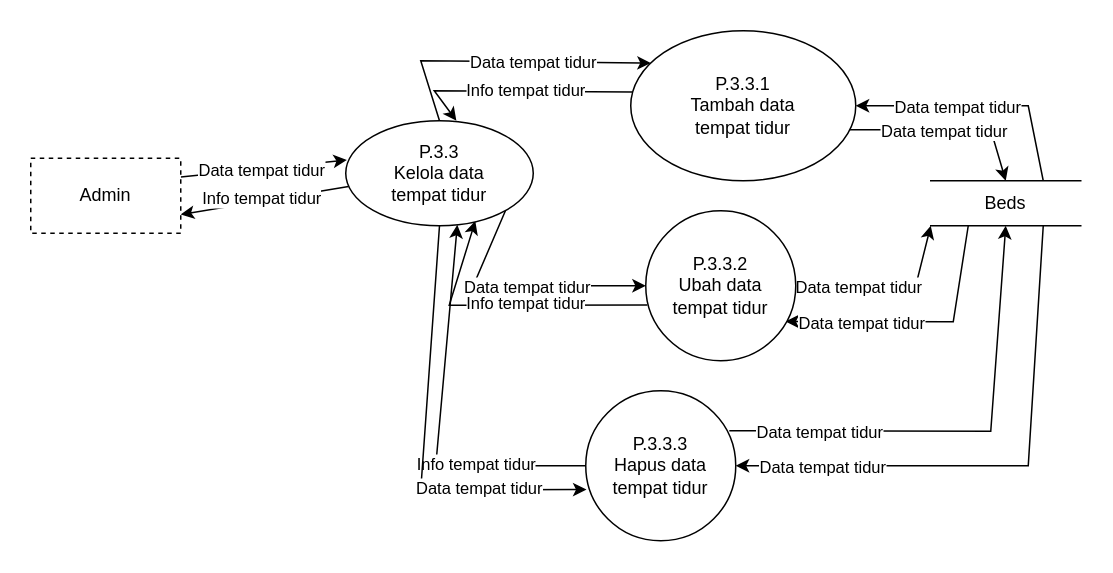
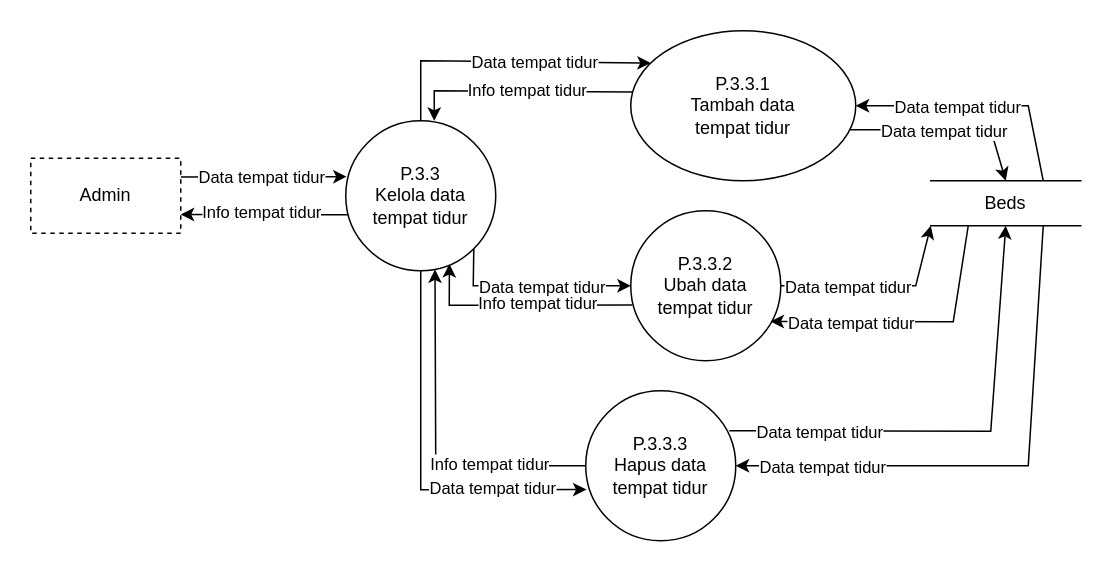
  <mxCell id="0" />
  <mxCell id="1" parent="0" />
  <mxCell id="2" value="" style="endArrow=classic;html=1;rounded=0;curved=0;jumpStyle=arc;exitX=1;exitY=0.25;exitDx=0;exitDy=0;entryX=0.006;entryY=0.373;entryDx=0;entryDy=0;entryPerimeter=0;" parent="1" source="31" target="30" edge="1"><mxGeometry width="50" height="50" relative="1" as="geometry"><mxPoint x="160" y="290" as="sourcePoint" /><mxPoint x="210" y="240" as="targetPoint" /></mxGeometry></mxCell>
  <mxCell id="3" value="Data tempat tidur" style="edgeLabel;html=1;align=center;verticalAlign=middle;resizable=0;points=[];" parent="2" vertex="1" connectable="0"><mxGeometry x="-0.133" relative="1" as="geometry"><mxPoint x="6" as="offset" /></mxGeometry></mxCell>
  <mxCell id="4" value="" style="endArrow=classic;html=1;rounded=0;curved=0;jumpStyle=arc;exitX=0.009;exitY=0.408;exitDx=0;exitDy=0;entryX=0.59;entryY=0;entryDx=0;entryDy=0;entryPerimeter=0;exitPerimeter=0;" parent="1" source="33" target="30" edge="1"><mxGeometry width="50" height="50" relative="1" as="geometry"><mxPoint x="340" y="60" as="sourcePoint" /><mxPoint x="390" y="10" as="targetPoint" /><Array as="points"><mxPoint x="289" y="60" /></Array></mxGeometry></mxCell>
  <mxCell id="5" value="Info tempat tidur" style="edgeLabel;html=1;align=center;verticalAlign=middle;resizable=0;points=[];" parent="4" vertex="1" connectable="0"><mxGeometry x="-0.345" y="2" relative="1" as="geometry"><mxPoint x="-21" y="-3" as="offset" /></mxGeometry></mxCell>
  <mxCell id="6" value="" style="endArrow=classic;html=1;rounded=0;curved=0;jumpStyle=arc;exitX=0.5;exitY=0;exitDx=0;exitDy=0;entryX=0.089;entryY=0.215;entryDx=0;entryDy=0;entryPerimeter=0;" parent="1" source="30" target="33" edge="1"><mxGeometry width="50" height="50" relative="1" as="geometry"><mxPoint x="300" y="270" as="sourcePoint" /><mxPoint x="350" y="220" as="targetPoint" /><Array as="points"><mxPoint x="280" y="40" /></Array></mxGeometry></mxCell>
  <mxCell id="7" value="Data tempat tidur" style="edgeLabel;html=1;align=center;verticalAlign=middle;resizable=0;points=[];" parent="6" vertex="1" connectable="0"><mxGeometry x="0.305" y="2" relative="1" as="geometry"><mxPoint x="-11" y="2" as="offset" /></mxGeometry></mxCell>
  <mxCell id="8" value="" style="endArrow=classic;html=1;rounded=0;curved=0;jumpStyle=arc;entryX=1;entryY=0.75;entryDx=0;entryDy=0;exitX=0.015;exitY=0.627;exitDx=0;exitDy=0;exitPerimeter=0;" parent="1" source="30" target="31" edge="1"><mxGeometry width="50" height="50" relative="1" as="geometry"><mxPoint x="150" y="215" as="sourcePoint" /><mxPoint x="200" y="165" as="targetPoint" /></mxGeometry></mxCell>
  <mxCell id="9" value="Info tempat tidur" style="edgeLabel;html=1;align=center;verticalAlign=middle;resizable=0;points=[];" parent="8" vertex="1" connectable="0"><mxGeometry x="0.051" y="-2" relative="1" as="geometry"><mxPoint x="1" as="offset" /></mxGeometry></mxCell>
  <mxCell id="10" value="" style="endArrow=classic;html=1;rounded=0;curved=0;jumpStyle=arc;entryX=1;entryY=0.5;entryDx=0;entryDy=0;exitX=0.75;exitY=0;exitDx=0;exitDy=0;" parent="1" source="35" target="33" edge="1"><mxGeometry width="50" height="50" relative="1" as="geometry"><mxPoint x="635" y="50" as="sourcePoint" /><mxPoint x="685" y="0" as="targetPoint" /><Array as="points"><mxPoint x="685" y="70" /></Array></mxGeometry></mxCell>
  <mxCell id="11" value="Data tempat tidur" style="edgeLabel;html=1;align=center;verticalAlign=middle;resizable=0;points=[];" parent="10" vertex="1" connectable="0"><mxGeometry x="0.48" relative="1" as="geometry"><mxPoint x="25" as="offset" /></mxGeometry></mxCell>
  <mxCell id="12" value="" style="endArrow=classic;html=1;rounded=0;curved=0;jumpStyle=arc;entryX=0.595;entryY=0.991;entryDx=0;entryDy=0;entryPerimeter=0;exitX=0;exitY=0.5;exitDx=0;exitDy=0;" parent="1" source="34" target="30" edge="1"><mxGeometry width="50" height="50" relative="1" as="geometry"><mxPoint x="300" y="310" as="sourcePoint" /><mxPoint x="350" y="260" as="targetPoint" /><Array as="points"><mxPoint x="290" y="310" /></Array></mxGeometry></mxCell>
  <mxCell id="13" value="&lt;span style=&quot;color: rgb(0, 0, 0);&quot;&gt;Info tempat tidur&lt;/span&gt;" style="edgeLabel;html=1;align=center;verticalAlign=middle;resizable=0;points=[];" parent="12" vertex="1" connectable="0"><mxGeometry x="-0.436" y="-2" relative="1" as="geometry"><mxPoint as="offset" /></mxGeometry></mxCell>
  <mxCell id="14" value="" style="endArrow=classic;html=1;rounded=0;curved=0;jumpStyle=arc;exitX=0.011;exitY=0.628;exitDx=0;exitDy=0;exitPerimeter=0;entryX=0.691;entryY=0.955;entryDx=0;entryDy=0;entryPerimeter=0;" parent="1" source="32" target="30" edge="1"><mxGeometry width="50" height="50" relative="1" as="geometry"><mxPoint x="290" y="280" as="sourcePoint" /><mxPoint x="340" y="230" as="targetPoint" /><Array as="points"><mxPoint x="299" y="203" /></Array></mxGeometry></mxCell>
  <mxCell id="15" value="&lt;span style=&quot;color: rgb(0, 0, 0);&quot;&gt;Info tempat tidur&lt;/span&gt;" style="edgeLabel;html=1;align=center;verticalAlign=middle;resizable=0;points=[];" parent="14" vertex="1" connectable="0"><mxGeometry x="-0.14" y="-1" relative="1" as="geometry"><mxPoint as="offset" /></mxGeometry></mxCell>
  <mxCell id="16" value="" style="endArrow=classic;html=1;rounded=0;curved=0;jumpStyle=arc;entryX=0.5;entryY=0;entryDx=0;entryDy=0;exitX=0.972;exitY=0.66;exitDx=0;exitDy=0;exitPerimeter=0;" parent="1" source="33" target="35" edge="1"><mxGeometry width="50" height="50" relative="1" as="geometry"><mxPoint x="600" y="70" as="sourcePoint" /><mxPoint x="650" y="20" as="targetPoint" /><Array as="points"><mxPoint x="660" y="86" /></Array></mxGeometry></mxCell>
  <mxCell id="17" value="&lt;span style=&quot;color: rgb(0, 0, 0);&quot;&gt;Data tempat tidur&lt;/span&gt;" style="edgeLabel;html=1;align=center;verticalAlign=middle;resizable=0;points=[];" vertex="1" connectable="0" parent="16"><mxGeometry x="-0.001" relative="1" as="geometry"><mxPoint x="-2" as="offset" /></mxGeometry></mxCell>
  <mxCell id="18" value="" style="endArrow=classic;html=1;rounded=0;curved=0;jumpStyle=arc;entryX=0.932;entryY=0.738;entryDx=0;entryDy=0;entryPerimeter=0;exitX=0.25;exitY=1;exitDx=0;exitDy=0;" parent="1" source="35" target="32" edge="1"><mxGeometry width="50" height="50" relative="1" as="geometry"><mxPoint x="600" y="280" as="sourcePoint" /><mxPoint x="650" y="230" as="targetPoint" /><Array as="points"><mxPoint x="635" y="214" /></Array></mxGeometry></mxCell>
  <mxCell id="19" value="&lt;span style=&quot;color: rgb(0, 0, 0);&quot;&gt;Data tempat tidur&lt;/span&gt;" style="edgeLabel;html=1;align=center;verticalAlign=middle;resizable=0;points=[];" parent="18" vertex="1" connectable="0"><mxGeometry x="0.37" y="1" relative="1" as="geometry"><mxPoint x="-5" as="offset" /></mxGeometry></mxCell>
  <mxCell id="20" value="" style="endArrow=classic;html=1;rounded=0;curved=0;jumpStyle=arc;exitX=0.75;exitY=1;exitDx=0;exitDy=0;entryX=1;entryY=0.5;entryDx=0;entryDy=0;" parent="1" source="35" target="34" edge="1"><mxGeometry width="50" height="50" relative="1" as="geometry"><mxPoint x="550" y="340" as="sourcePoint" /><mxPoint x="700" y="270" as="targetPoint" /><Array as="points"><mxPoint x="685" y="310" /></Array></mxGeometry></mxCell>
  <mxCell id="21" value="&lt;span style=&quot;color: rgb(0, 0, 0);&quot;&gt;Data tempat tidur&lt;/span&gt;" style="edgeLabel;html=1;align=center;verticalAlign=middle;resizable=0;points=[];" parent="20" vertex="1" connectable="0"><mxGeometry x="0.678" relative="1" as="geometry"><mxPoint as="offset" /></mxGeometry></mxCell>
  <mxCell id="22" value="" style="endArrow=classic;html=1;rounded=0;curved=0;jumpStyle=arc;exitX=1;exitY=0.5;exitDx=0;exitDy=0;entryX=0;entryY=1;entryDx=0;entryDy=0;" parent="1" source="32" target="35" edge="1"><mxGeometry width="50" height="50" relative="1" as="geometry"><mxPoint x="620" y="300" as="sourcePoint" /><mxPoint x="670" y="250" as="targetPoint" /><Array as="points"><mxPoint x="610" y="190" /></Array></mxGeometry></mxCell>
  <mxCell id="23" value="&lt;span style=&quot;color: rgb(0, 0, 0);&quot;&gt;Data tempat tidur&lt;/span&gt;" style="edgeLabel;html=1;align=center;verticalAlign=middle;resizable=0;points=[];" parent="22" vertex="1" connectable="0"><mxGeometry x="-0.246" relative="1" as="geometry"><mxPoint x="-5" as="offset" /></mxGeometry></mxCell>
  <mxCell id="24" value="" style="endArrow=classic;html=1;rounded=0;curved=0;jumpStyle=arc;entryX=0.5;entryY=1;entryDx=0;entryDy=0;exitX=0.957;exitY=0.267;exitDx=0;exitDy=0;exitPerimeter=0;" parent="1" source="34" target="35" edge="1"><mxGeometry width="50" height="50" relative="1" as="geometry"><mxPoint x="700" y="290" as="sourcePoint" /><mxPoint x="750" y="240" as="targetPoint" /><Array as="points"><mxPoint x="660" y="287" /></Array></mxGeometry></mxCell>
  <mxCell id="25" value="&lt;span style=&quot;color: rgb(0, 0, 0);&quot;&gt;Data tempat tidur&lt;/span&gt;" style="edgeLabel;html=1;align=center;verticalAlign=middle;resizable=0;points=[];" parent="24" vertex="1" connectable="0"><mxGeometry x="-0.618" y="-1" relative="1" as="geometry"><mxPoint as="offset" /></mxGeometry></mxCell>
  <mxCell id="26" value="" style="endArrow=classic;html=1;rounded=0;curved=0;jumpStyle=arc;exitX=0.5;exitY=1;exitDx=0;exitDy=0;entryX=0.005;entryY=0.659;entryDx=0;entryDy=0;entryPerimeter=0;" parent="1" source="30" target="34" edge="1"><mxGeometry width="50" height="50" relative="1" as="geometry"><mxPoint x="290" y="390" as="sourcePoint" /><mxPoint x="340" y="340" as="targetPoint" /><Array as="points"><mxPoint x="280" y="326" /></Array></mxGeometry></mxCell>
  <mxCell id="27" value="&lt;span style=&quot;color: rgb(0, 0, 0);&quot;&gt;Data tempat tidur&lt;/span&gt;" style="edgeLabel;html=1;align=center;verticalAlign=middle;resizable=0;points=[];" parent="26" vertex="1" connectable="0"><mxGeometry x="0.38" y="1" relative="1" as="geometry"><mxPoint x="17" as="offset" /></mxGeometry></mxCell>
  <mxCell id="28" value="" style="endArrow=classic;html=1;rounded=0;curved=0;jumpStyle=arc;exitX=1;exitY=1;exitDx=0;exitDy=0;entryX=0;entryY=0.5;entryDx=0;entryDy=0;" parent="1" source="30" target="32" edge="1"><mxGeometry width="50" height="50" relative="1" as="geometry"><mxPoint x="330" y="300" as="sourcePoint" /><mxPoint x="380" y="250" as="targetPoint" /><Array as="points"><mxPoint x="315" y="190" /></Array></mxGeometry></mxCell>
  <mxCell id="29" value="&lt;span style=&quot;color: rgb(0, 0, 0);&quot;&gt;Data tempat tidur&lt;/span&gt;" style="edgeLabel;html=1;align=center;verticalAlign=middle;resizable=0;points=[];" parent="28" vertex="1" connectable="0"><mxGeometry x="0.011" relative="1" as="geometry"><mxPoint x="4" as="offset" /></mxGeometry></mxCell>
- <mxCell id="30" value="P.3.3&lt;div&gt;Kelola data&lt;/div&gt;&lt;div&gt;tempat tidur&lt;/div&gt;" style="shape=ellipse;html=1;dashed=0;whiteSpace=wrap;aspect=fixed;perimeter=ellipsePerimeter;" parent="1" vertex="1"><mxGeometry x="230" y="80" width="125" height="70" as="geometry" /></mxCell>
+ <mxCell id="30" value="P.3.3&lt;div&gt;Kelola data&lt;/div&gt;&lt;div&gt;tempat tidur&lt;/div&gt;" style="shape=ellipse;html=1;dashed=0;whiteSpace=wrap;aspect=fixed;perimeter=ellipsePerimeter;" parent="1" vertex="1"><mxGeometry x="230" y="80" width="100" height="100" as="geometry" /></mxCell>
  <mxCell id="31" value="Admin" style="html=1;dashed=1;whiteSpace=wrap;" parent="1" vertex="1"><mxGeometry x="20" y="105" width="100" height="50" as="geometry" /></mxCell>
- <mxCell id="32" value="P.3.3.2&lt;div&gt;Ubah data&lt;/div&gt;&lt;div&gt;tempat tidur&lt;/div&gt;" style="shape=ellipse;html=1;dashed=0;whiteSpace=wrap;aspect=fixed;perimeter=ellipsePerimeter;" parent="1" vertex="1"><mxGeometry x="430" y="140" width="100" height="100" as="geometry" /></mxCell>
+ <mxCell id="32" value="P.3.3.2&lt;div&gt;Ubah data&lt;/div&gt;&lt;div&gt;tempat tidur&lt;/div&gt;" style="shape=ellipse;html=1;dashed=0;whiteSpace=wrap;aspect=fixed;perimeter=ellipsePerimeter;" parent="1" vertex="1"><mxGeometry x="420" y="140" width="100" height="100" as="geometry" /></mxCell>
  <mxCell id="33" value="P.3.3.1&lt;div&gt;Tambah data&lt;/div&gt;&lt;div&gt;tempat tidur&lt;/div&gt;" style="shape=ellipse;html=1;dashed=0;whiteSpace=wrap;aspect=fixed;perimeter=ellipsePerimeter;" parent="1" vertex="1"><mxGeometry x="420" y="20" width="150" height="100" as="geometry" /></mxCell>
  <mxCell id="34" value="P.3.3.3&lt;div&gt;Hapus data&lt;/div&gt;&lt;div&gt;tempat tidur&lt;/div&gt;" style="shape=ellipse;html=1;dashed=0;whiteSpace=wrap;aspect=fixed;perimeter=ellipsePerimeter;" parent="1" vertex="1"><mxGeometry x="390" y="260" width="100" height="100" as="geometry" /></mxCell>
  <mxCell id="35" value="Beds" style="html=1;dashed=0;whiteSpace=wrap;shape=partialRectangle;right=0;left=0;" parent="1" vertex="1"><mxGeometry x="620" y="120" width="100" height="30" as="geometry" /></mxCell>
